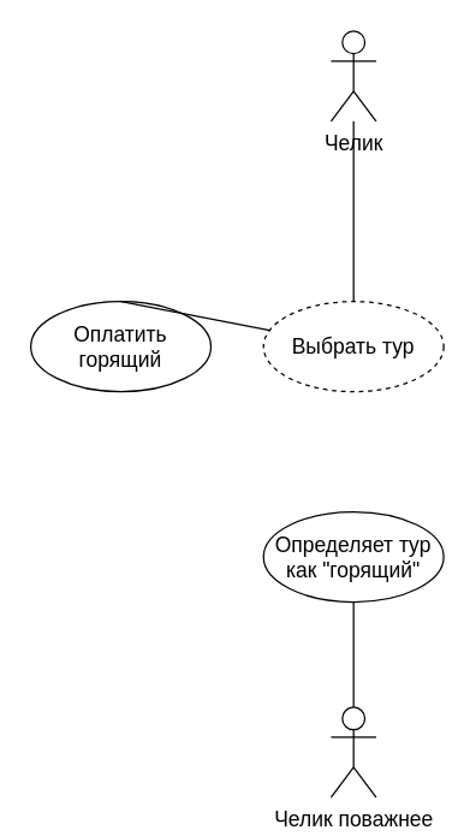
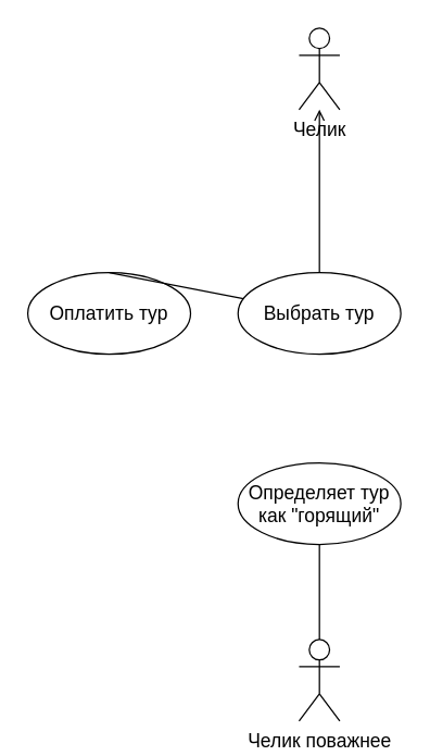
  <mxCell id="0" />
  <mxCell id="1" parent="0" />
  <mxCell id="2" value="Челик" style="shape=umlActor;verticalLabelPosition=bottom;verticalAlign=top;html=1;outlineConnect=0;fontSize=14;" parent="1" vertex="1"><mxGeometry x="220" y="20" width="30" height="60" as="geometry" /></mxCell>
- <mxCell id="3" value="Выбрать тур" style="ellipse;whiteSpace=wrap;html=1;fontSize=14;verticalAlign=middle;align=center;labelPosition=center;verticalLabelPosition=middle;dashed=1;" parent="1" vertex="1"><mxGeometry x="175" y="200" width="120" height="60" as="geometry" /></mxCell>
- <mxCell id="4" value="" style="endArrow=none;html=1;rounded=0;fontSize=14;exitX=0.5;exitY=0;exitDx=0;exitDy=0;" parent="1" source="3" target="2" edge="1"><mxGeometry width="50" height="50" relative="1" as="geometry"><mxPoint x="190" y="190" as="sourcePoint" /><mxPoint x="240" y="140" as="targetPoint" /></mxGeometry></mxCell>
- <mxCell id="5" value="Оплатить горящий" style="ellipse;whiteSpace=wrap;html=1;fontSize=14;verticalAlign=middle;align=center;labelPosition=center;verticalLabelPosition=middle;" parent="1" vertex="1"><mxGeometry x="20" y="200" width="120" height="60" as="geometry" /></mxCell>
+ <mxCell id="3" value="Выбрать тур" style="ellipse;whiteSpace=wrap;html=1;fontSize=14;verticalAlign=middle;align=center;labelPosition=center;verticalLabelPosition=middle;" parent="1" vertex="1"><mxGeometry x="175" y="200" width="120" height="60" as="geometry" /></mxCell>
+ <mxCell id="4" value="" style="endArrow=open;html=1;rounded=0;fontSize=14;exitX=0.5;exitY=0;exitDx=0;exitDy=0;" parent="1" source="3" target="2" edge="1"><mxGeometry width="50" height="50" relative="1" as="geometry"><mxPoint x="190" y="190" as="sourcePoint" /><mxPoint x="240" y="140" as="targetPoint" /></mxGeometry></mxCell>
+ <mxCell id="5" value="Оплатить тур" style="ellipse;whiteSpace=wrap;html=1;fontSize=14;verticalAlign=middle;align=center;labelPosition=center;verticalLabelPosition=middle;" parent="1" vertex="1"><mxGeometry x="20" y="200" width="120" height="60" as="geometry" /></mxCell>
  <mxCell id="6" value="Челик поважнее" style="shape=umlActor;verticalLabelPosition=bottom;verticalAlign=top;html=1;outlineConnect=0;fontSize=14;" parent="1" vertex="1"><mxGeometry x="220" y="470" width="30" height="60" as="geometry" /></mxCell>
  <mxCell id="7" value="Определяет тур как &quot;горящий&quot;" style="ellipse;whiteSpace=wrap;html=1;fontSize=14;verticalAlign=middle;labelPosition=center;verticalLabelPosition=middle;align=center;" parent="1" vertex="1"><mxGeometry x="175" y="340" width="120" height="60" as="geometry" /></mxCell>
  <mxCell id="8" value="" style="endArrow=none;html=1;rounded=0;exitX=0.5;exitY=0;exitDx=0;exitDy=0;" edge="1" parent="1" source="5" target="3"><mxGeometry width="50" height="50" relative="1" as="geometry"><mxPoint x="210" y="360" as="sourcePoint" /><mxPoint x="260" y="310" as="targetPoint" /></mxGeometry></mxCell>
  <mxCell id="9" value="" style="endArrow=none;html=1;rounded=0;exitX=0.5;exitY=0;exitDx=0;exitDy=0;exitPerimeter=0;entryX=0.5;entryY=1;entryDx=0;entryDy=0;" edge="1" parent="1" source="6" target="7"><mxGeometry width="50" height="50" relative="1" as="geometry"><mxPoint x="210" y="360" as="sourcePoint" /><mxPoint x="260" y="310" as="targetPoint" /></mxGeometry></mxCell>
